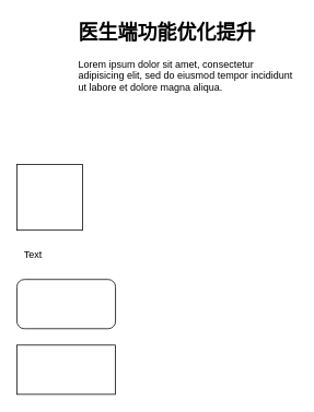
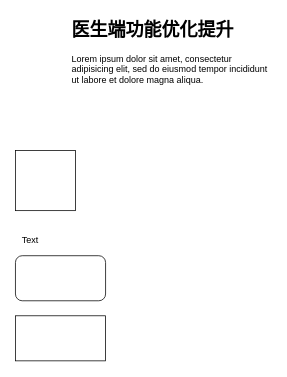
  <mxCell id="0" />
  <mxCell id="1" parent="0" />
  <mxCell id="2" value="" style="whiteSpace=wrap;html=1;aspect=fixed;" parent="1" vertex="1"><mxGeometry x="20" y="200" width="80" height="80" as="geometry" /></mxCell>
  <mxCell id="3" value="&lt;h1&gt;医生端功能优化提升&lt;/h1&gt;&lt;p&gt;Lorem ipsum dolor sit amet, consectetur adipisicing elit, sed do eiusmod tempor incididunt ut labore et dolore magna aliqua.&lt;/p&gt;" style="text;html=1;strokeColor=none;fillColor=none;spacing=5;spacingTop=-20;whiteSpace=wrap;overflow=hidden;rounded=0;" parent="1" vertex="1"><mxGeometry x="90" y="20" width="270" height="120" as="geometry" /></mxCell>
- <mxCell id="4" value="Text" style="text;html=1;strokeColor=none;fillColor=none;align=center;verticalAlign=middle;whiteSpace=wrap;rounded=0;" parent="1" vertex="1"><mxGeometry x="20" y="300" width="40" height="20" as="geometry" /></mxCell>
+ <mxCell id="4" value="Text" style="text;html=1;strokeColor=none;fillColor=none;align=center;verticalAlign=middle;whiteSpace=wrap;rounded=0;" parent="1" vertex="1"><mxGeometry x="20" y="310" width="40" height="20" as="geometry" /></mxCell>
  <mxCell id="5" value="" style="rounded=1;whiteSpace=wrap;html=1;" parent="1" vertex="1"><mxGeometry x="20" y="340" width="120" height="60" as="geometry" /></mxCell>
  <mxCell id="6" value="" style="rounded=0;whiteSpace=wrap;html=1;" parent="1" vertex="1"><mxGeometry x="20" y="420" width="120" height="60" as="geometry" /></mxCell>
